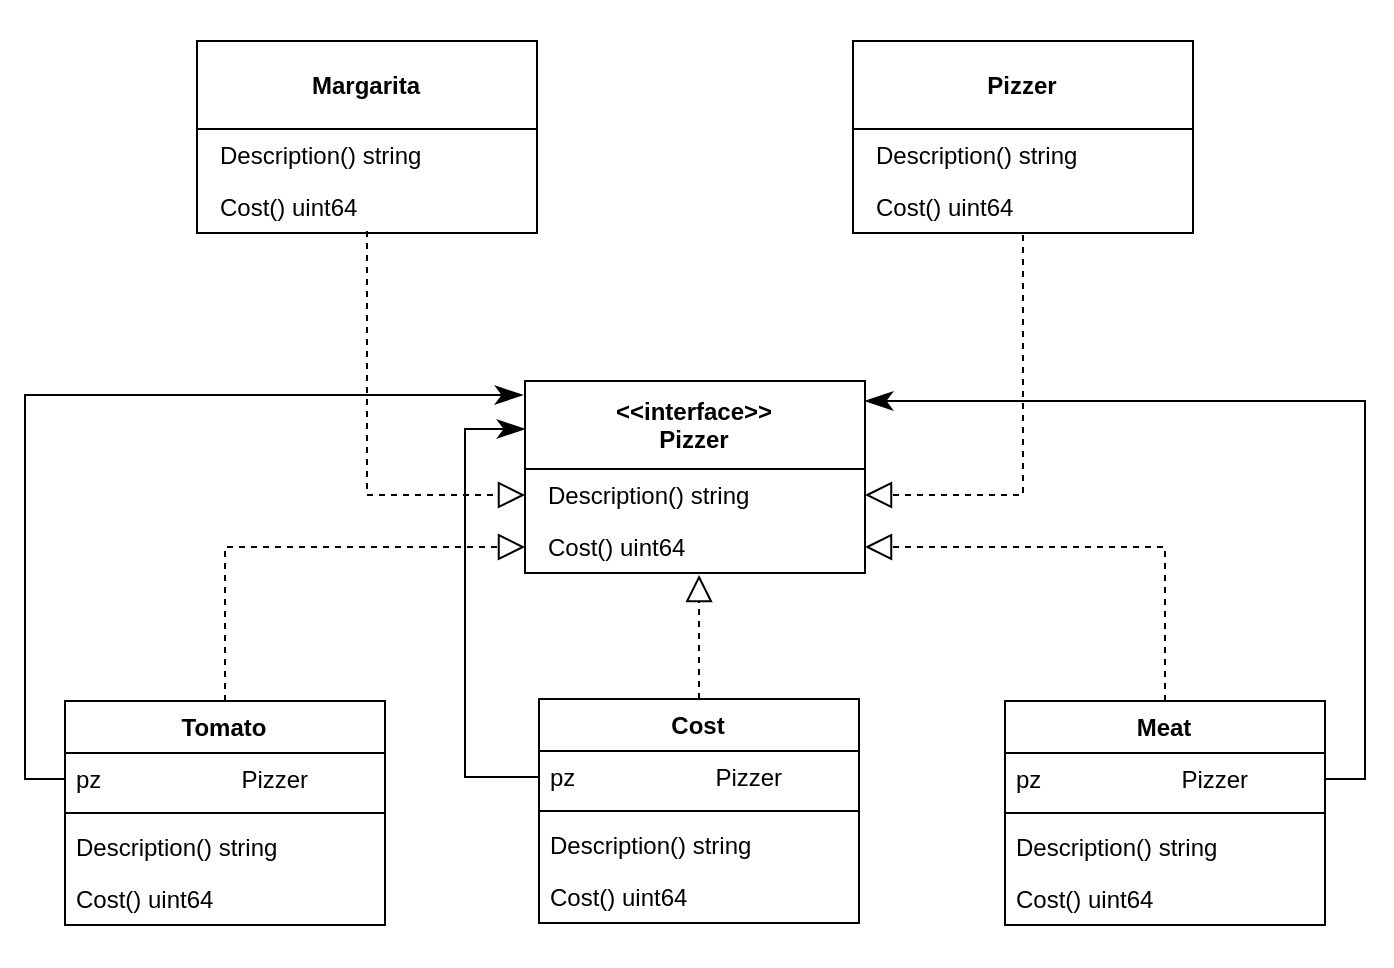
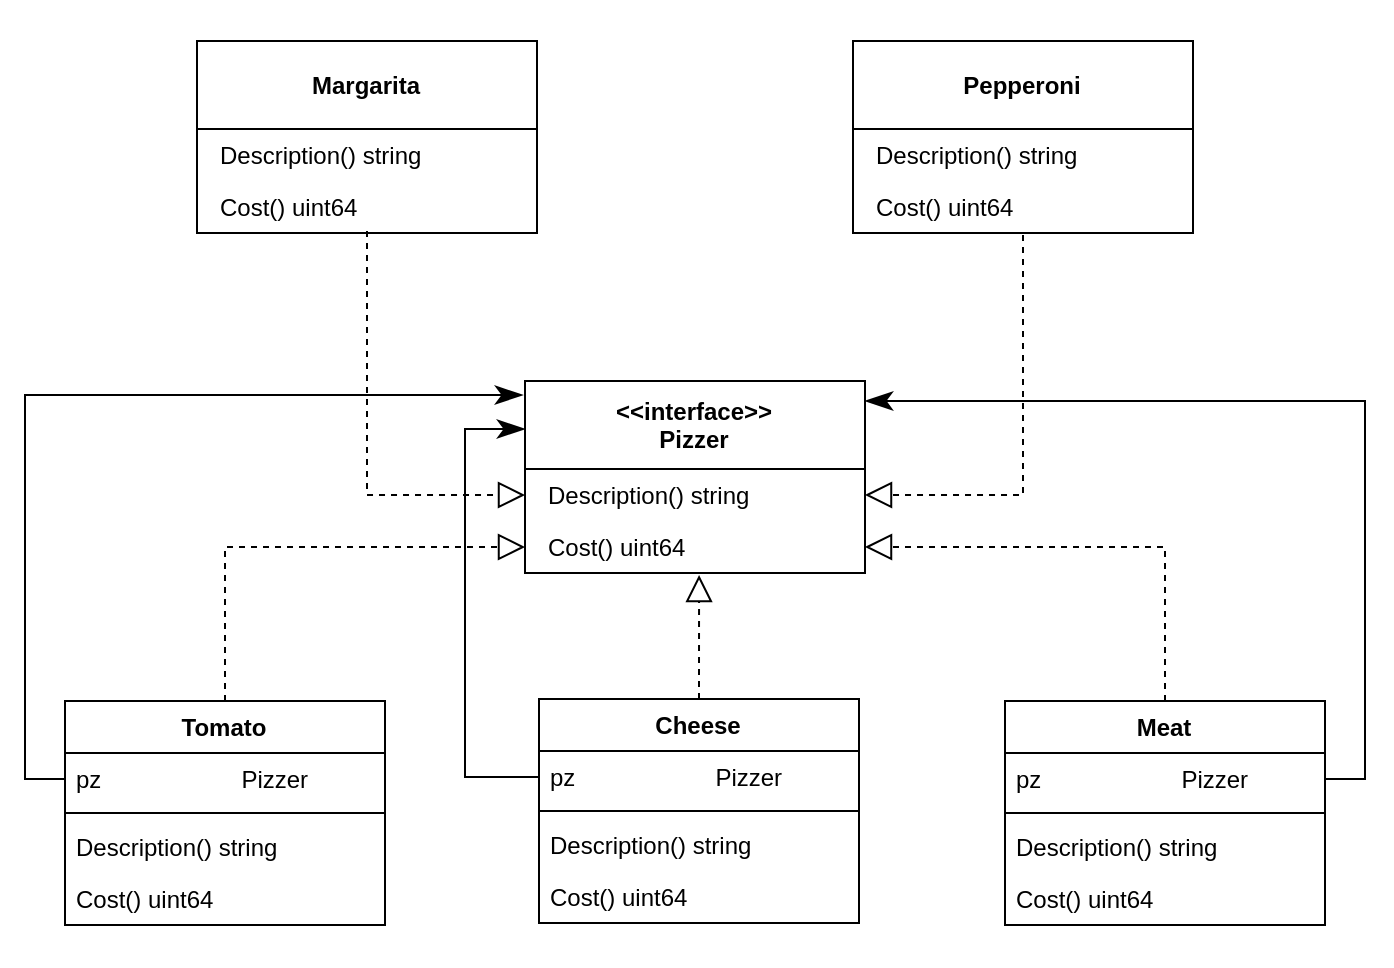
  <mxCell id="0" />
  <mxCell id="1" parent="0" />
  <mxCell id="2" value="&lt;&lt;interface&gt;&gt;&#10;Pizzer" style="swimlane;fontStyle=1;childLayout=stackLayout;horizontal=1;startSize=44;fillColor=none;horizontalStack=0;resizeParent=1;resizeParentMax=0;resizeLast=0;collapsible=1;marginBottom=0;labelBackgroundColor=none;fontSize=12;html=0;" vertex="1" parent="1"><mxGeometry x="250" y="190" width="170" height="96" as="geometry" /></mxCell>
  <mxCell id="3" value="Description() string" style="text;strokeColor=none;fillColor=none;align=left;verticalAlign=top;spacingLeft=10;spacingRight=4;overflow=hidden;rotatable=0;points=[[0,0.5],[1,0.5]];portConstraint=eastwest;" vertex="1" parent="2"><mxGeometry y="44" width="170" height="26" as="geometry" /></mxCell>
  <mxCell id="4" value="Cost() uint64" style="text;strokeColor=none;fillColor=none;align=left;verticalAlign=top;spacingLeft=10;spacingRight=4;overflow=hidden;rotatable=0;points=[[0,0.5],[1,0.5]];portConstraint=eastwest;" vertex="1" parent="2"><mxGeometry y="70" width="170" height="26" as="geometry" /></mxCell>
  <mxCell id="5" style="edgeStyle=orthogonalEdgeStyle;rounded=0;orthogonalLoop=1;jettySize=auto;html=1;exitX=0.5;exitY=0.962;exitDx=0;exitDy=0;endSize=11;endArrow=block;endFill=0;dashed=1;exitPerimeter=0;" edge="1" parent="1" source="8" target="3"><mxGeometry relative="1" as="geometry" /></mxCell>
  <mxCell id="6" value="Margarita" style="swimlane;fontStyle=1;childLayout=stackLayout;horizontal=1;startSize=44;fillColor=none;horizontalStack=0;resizeParent=1;resizeParentMax=0;resizeLast=0;collapsible=1;marginBottom=0;labelBackgroundColor=none;fontSize=12;html=0;" vertex="1" parent="1"><mxGeometry x="86" y="20" width="170" height="96" as="geometry" /></mxCell>
  <mxCell id="7" value="Description() string" style="text;strokeColor=none;fillColor=none;align=left;verticalAlign=top;spacingLeft=10;spacingRight=4;overflow=hidden;rotatable=0;points=[[0,0.5],[1,0.5]];portConstraint=eastwest;" vertex="1" parent="6"><mxGeometry y="44" width="170" height="26" as="geometry" /></mxCell>
  <mxCell id="8" value="Cost() uint64" style="text;strokeColor=none;fillColor=none;align=left;verticalAlign=top;spacingLeft=10;spacingRight=4;overflow=hidden;rotatable=0;points=[[0,0.5],[1,0.5]];portConstraint=eastwest;" vertex="1" parent="6"><mxGeometry y="70" width="170" height="26" as="geometry" /></mxCell>
  <mxCell id="9" style="edgeStyle=orthogonalEdgeStyle;rounded=0;orthogonalLoop=1;jettySize=auto;html=1;exitX=0.5;exitY=1.038;exitDx=0;exitDy=0;dashed=1;endArrow=block;endFill=0;strokeWidth=1;endSize=11;exitPerimeter=0;" edge="1" parent="1" source="12" target="3"><mxGeometry relative="1" as="geometry" /></mxCell>
- <mxCell id="10" value="Pizzer" style="swimlane;fontStyle=1;childLayout=stackLayout;horizontal=1;startSize=44;fillColor=none;horizontalStack=0;resizeParent=1;resizeParentMax=0;resizeLast=0;collapsible=1;marginBottom=0;labelBackgroundColor=none;fontSize=12;html=0;" vertex="1" parent="1"><mxGeometry x="414" y="20" width="170" height="96" as="geometry" /></mxCell>
+ <mxCell id="10" value="Pepperoni" style="swimlane;fontStyle=1;childLayout=stackLayout;horizontal=1;startSize=44;fillColor=none;horizontalStack=0;resizeParent=1;resizeParentMax=0;resizeLast=0;collapsible=1;marginBottom=0;labelBackgroundColor=none;fontSize=12;html=0;" vertex="1" parent="1"><mxGeometry x="414" y="20" width="170" height="96" as="geometry" /></mxCell>
  <mxCell id="11" value="Description() string" style="text;strokeColor=none;fillColor=none;align=left;verticalAlign=top;spacingLeft=10;spacingRight=4;overflow=hidden;rotatable=0;points=[[0,0.5],[1,0.5]];portConstraint=eastwest;" vertex="1" parent="10"><mxGeometry y="44" width="170" height="26" as="geometry" /></mxCell>
  <mxCell id="12" value="Cost() uint64" style="text;strokeColor=none;fillColor=none;align=left;verticalAlign=top;spacingLeft=10;spacingRight=4;overflow=hidden;rotatable=0;points=[[0,0.5],[1,0.5]];portConstraint=eastwest;" vertex="1" parent="10"><mxGeometry y="70" width="170" height="26" as="geometry" /></mxCell>
  <mxCell id="13" style="edgeStyle=orthogonalEdgeStyle;rounded=0;orthogonalLoop=1;jettySize=auto;html=1;exitX=0.5;exitY=0;exitDx=0;exitDy=0;entryX=0;entryY=0.5;entryDx=0;entryDy=0;dashed=1;endArrow=block;endFill=0;endSize=11;strokeWidth=1;" edge="1" parent="1" source="14" target="4"><mxGeometry relative="1" as="geometry" /></mxCell>
  <mxCell id="14" value="Tomato" style="swimlane;fontStyle=1;align=center;verticalAlign=top;childLayout=stackLayout;horizontal=1;startSize=26;horizontalStack=0;resizeParent=1;resizeParentMax=0;resizeLast=0;collapsible=1;marginBottom=0;labelBackgroundColor=none;fontSize=12;html=0;" vertex="1" parent="1"><mxGeometry x="20" y="350" width="160" height="112" as="geometry" /></mxCell>
  <mxCell id="15" value="pz                     Pizzer" style="text;strokeColor=none;fillColor=none;align=left;verticalAlign=top;spacingLeft=4;spacingRight=4;overflow=hidden;rotatable=0;points=[[0,0.5],[1,0.5]];portConstraint=eastwest;fontStyle=0" vertex="1" parent="14"><mxGeometry y="26" width="160" height="26" as="geometry" /></mxCell>
  <mxCell id="16" value="" style="line;strokeWidth=1;fillColor=none;align=left;verticalAlign=middle;spacingTop=-1;spacingLeft=3;spacingRight=3;rotatable=0;labelPosition=right;points=[];portConstraint=eastwest;" vertex="1" parent="14"><mxGeometry y="52" width="160" height="8" as="geometry" /></mxCell>
  <mxCell id="17" value="Description() string" style="text;strokeColor=none;fillColor=none;align=left;verticalAlign=top;spacingLeft=4;spacingRight=4;overflow=hidden;rotatable=0;points=[[0,0.5],[1,0.5]];portConstraint=eastwest;fontStyle=0" vertex="1" parent="14"><mxGeometry y="60" width="160" height="26" as="geometry" /></mxCell>
  <mxCell id="18" value="Cost() uint64" style="text;strokeColor=none;fillColor=none;align=left;verticalAlign=top;spacingLeft=4;spacingRight=4;overflow=hidden;rotatable=0;points=[[0,0.5],[1,0.5]];portConstraint=eastwest;fontStyle=0" vertex="1" parent="14"><mxGeometry y="86" width="160" height="26" as="geometry" /></mxCell>
  <mxCell id="19" style="edgeStyle=orthogonalEdgeStyle;rounded=0;orthogonalLoop=1;jettySize=auto;html=1;exitX=0.5;exitY=0;exitDx=0;exitDy=0;entryX=0.512;entryY=1.038;entryDx=0;entryDy=0;entryPerimeter=0;dashed=1;endArrow=block;endFill=0;endSize=11;strokeWidth=1;" edge="1" parent="1" source="21" target="4"><mxGeometry relative="1" as="geometry" /></mxCell>
  <mxCell id="20" style="edgeStyle=orthogonalEdgeStyle;rounded=0;orthogonalLoop=1;jettySize=auto;html=1;exitX=0;exitY=0.5;exitDx=0;exitDy=0;entryX=0;entryY=0.25;entryDx=0;entryDy=0;endArrow=classicThin;endFill=1;endSize=11;strokeWidth=1;" edge="1" parent="1" source="22" target="2"><mxGeometry relative="1" as="geometry" /></mxCell>
- <mxCell id="21" value="Cost" style="swimlane;fontStyle=1;align=center;verticalAlign=top;childLayout=stackLayout;horizontal=1;startSize=26;horizontalStack=0;resizeParent=1;resizeParentMax=0;resizeLast=0;collapsible=1;marginBottom=0;labelBackgroundColor=none;fontSize=12;html=0;" vertex="1" parent="1"><mxGeometry x="257" y="349" width="160" height="112" as="geometry" /></mxCell>
+ <mxCell id="21" value="Cheese" style="swimlane;fontStyle=1;align=center;verticalAlign=top;childLayout=stackLayout;horizontal=1;startSize=26;horizontalStack=0;resizeParent=1;resizeParentMax=0;resizeLast=0;collapsible=1;marginBottom=0;labelBackgroundColor=none;fontSize=12;html=0;" vertex="1" parent="1"><mxGeometry x="257" y="349" width="160" height="112" as="geometry" /></mxCell>
  <mxCell id="22" value="pz                     Pizzer" style="text;strokeColor=none;fillColor=none;align=left;verticalAlign=top;spacingLeft=4;spacingRight=4;overflow=hidden;rotatable=0;points=[[0,0.5],[1,0.5]];portConstraint=eastwest;fontStyle=0" vertex="1" parent="21"><mxGeometry y="26" width="160" height="26" as="geometry" /></mxCell>
  <mxCell id="23" value="" style="line;strokeWidth=1;fillColor=none;align=left;verticalAlign=middle;spacingTop=-1;spacingLeft=3;spacingRight=3;rotatable=0;labelPosition=right;points=[];portConstraint=eastwest;" vertex="1" parent="21"><mxGeometry y="52" width="160" height="8" as="geometry" /></mxCell>
  <mxCell id="24" value="Description() string" style="text;strokeColor=none;fillColor=none;align=left;verticalAlign=top;spacingLeft=4;spacingRight=4;overflow=hidden;rotatable=0;points=[[0,0.5],[1,0.5]];portConstraint=eastwest;fontStyle=0" vertex="1" parent="21"><mxGeometry y="60" width="160" height="26" as="geometry" /></mxCell>
  <mxCell id="25" value="Cost() uint64" style="text;strokeColor=none;fillColor=none;align=left;verticalAlign=top;spacingLeft=4;spacingRight=4;overflow=hidden;rotatable=0;points=[[0,0.5],[1,0.5]];portConstraint=eastwest;fontStyle=0" vertex="1" parent="21"><mxGeometry y="86" width="160" height="26" as="geometry" /></mxCell>
  <mxCell id="26" style="edgeStyle=orthogonalEdgeStyle;rounded=0;orthogonalLoop=1;jettySize=auto;html=1;exitX=0.5;exitY=0;exitDx=0;exitDy=0;entryX=1;entryY=0.5;entryDx=0;entryDy=0;dashed=1;endArrow=block;endFill=0;endSize=11;strokeWidth=1;" edge="1" parent="1" source="27" target="4"><mxGeometry relative="1" as="geometry" /></mxCell>
  <mxCell id="27" value="Meat" style="swimlane;fontStyle=1;align=center;verticalAlign=top;childLayout=stackLayout;horizontal=1;startSize=26;horizontalStack=0;resizeParent=1;resizeParentMax=0;resizeLast=0;collapsible=1;marginBottom=0;labelBackgroundColor=none;fontSize=12;html=0;" vertex="1" parent="1"><mxGeometry x="490" y="350" width="160" height="112" as="geometry" /></mxCell>
  <mxCell id="28" value="pz                     Pizzer" style="text;strokeColor=none;fillColor=none;align=left;verticalAlign=top;spacingLeft=4;spacingRight=4;overflow=hidden;rotatable=0;points=[[0,0.5],[1,0.5]];portConstraint=eastwest;fontStyle=0" vertex="1" parent="27"><mxGeometry y="26" width="160" height="26" as="geometry" /></mxCell>
  <mxCell id="29" value="" style="line;strokeWidth=1;fillColor=none;align=left;verticalAlign=middle;spacingTop=-1;spacingLeft=3;spacingRight=3;rotatable=0;labelPosition=right;points=[];portConstraint=eastwest;" vertex="1" parent="27"><mxGeometry y="52" width="160" height="8" as="geometry" /></mxCell>
  <mxCell id="30" value="Description() string" style="text;strokeColor=none;fillColor=none;align=left;verticalAlign=top;spacingLeft=4;spacingRight=4;overflow=hidden;rotatable=0;points=[[0,0.5],[1,0.5]];portConstraint=eastwest;fontStyle=0" vertex="1" parent="27"><mxGeometry y="60" width="160" height="26" as="geometry" /></mxCell>
  <mxCell id="31" value="Cost() uint64" style="text;strokeColor=none;fillColor=none;align=left;verticalAlign=top;spacingLeft=4;spacingRight=4;overflow=hidden;rotatable=0;points=[[0,0.5],[1,0.5]];portConstraint=eastwest;fontStyle=0" vertex="1" parent="27"><mxGeometry y="86" width="160" height="26" as="geometry" /></mxCell>
  <mxCell id="32" style="edgeStyle=orthogonalEdgeStyle;rounded=0;orthogonalLoop=1;jettySize=auto;html=1;exitX=0;exitY=0.5;exitDx=0;exitDy=0;entryX=-0.006;entryY=0.073;entryDx=0;entryDy=0;entryPerimeter=0;endArrow=classicThin;endFill=1;endSize=11;strokeWidth=1;" edge="1" parent="1" source="15" target="2"><mxGeometry relative="1" as="geometry" /></mxCell>
  <mxCell id="33" style="edgeStyle=orthogonalEdgeStyle;rounded=0;orthogonalLoop=1;jettySize=auto;html=1;exitX=1;exitY=0.5;exitDx=0;exitDy=0;entryX=1;entryY=0.104;entryDx=0;entryDy=0;entryPerimeter=0;endArrow=classicThin;endFill=1;endSize=11;strokeWidth=1;" edge="1" parent="1" source="28" target="2"><mxGeometry relative="1" as="geometry" /></mxCell>
